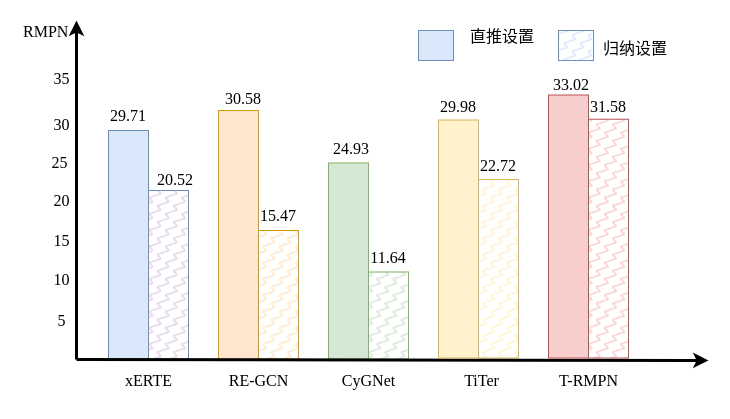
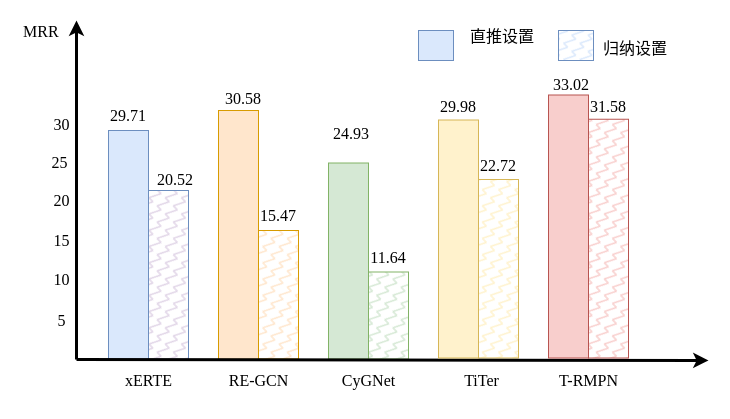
  <mxCell id="0" />
  <mxCell id="1" parent="0" />
  <mxCell id="2" value="" style="whiteSpace=wrap;fillColor=#dae8fc;gradientDirection=east;strokeColor=#6c8ebf;html=1;fontFamily=Times New Roman;fontSize=16;" parent="1" vertex="1"><mxGeometry x="108" y="130" width="40" height="228.75" as="geometry" /></mxCell>
  <mxCell id="3" value="" style="whiteSpace=wrap;fillColor=#E1D5E7;gradientDirection=east;strokeColor=#6c8ebf;html=1;shadow=0;fillStyle=zigzag-line;textShadow=0;fontFamily=Times New Roman;fontSize=16;" parent="1" vertex="1"><mxGeometry x="148" y="190" width="40" height="168.75" as="geometry" /></mxCell>
  <mxCell id="4" value="" style="edgeStyle=none;html=1;fontColor=#000000;strokeWidth=3;strokeColor=#000000;fontFamily=Times New Roman;fontSize=16;" parent="1" edge="1"><mxGeometry width="100" height="100" relative="1" as="geometry"><mxPoint x="76" y="359" as="sourcePoint" /><mxPoint x="76" y="20" as="targetPoint" /></mxGeometry></mxCell>
  <mxCell id="5" value="" style="whiteSpace=wrap;fillColor=#ffe6cc;gradientDirection=east;strokeColor=#d79b00;html=1;fillStyle=zigzag-line;fontFamily=Times New Roman;fontSize=16;" parent="1" vertex="1"><mxGeometry x="258" y="230" width="40" height="128.5" as="geometry" /></mxCell>
  <mxCell id="6" value="" style="whiteSpace=wrap;fillColor=#d5e8d4;gradientDirection=east;strokeColor=#82b366;html=1;fillStyle=zigzag-line;fontFamily=Times New Roman;fontSize=16;" parent="1" vertex="1"><mxGeometry x="368" y="271.5" width="40" height="87" as="geometry" /></mxCell>
  <mxCell id="7" value="" style="whiteSpace=wrap;fillColor=#f8cecc;gradientDirection=east;strokeColor=#b85450;html=1;fillStyle=zigzag-line;fontFamily=Times New Roman;fontSize=16;" parent="1" vertex="1"><mxGeometry x="588" y="118.75" width="40" height="238.75" as="geometry" /></mxCell>
  <mxCell id="8" value="" style="whiteSpace=wrap;fillColor=#fff2cc;gradientDirection=east;strokeColor=#d6b656;html=1;fillStyle=zigzag-line;fontFamily=Times New Roman;fontSize=16;" parent="1" vertex="1"><mxGeometry x="478" y="179" width="40" height="178.5" as="geometry" /></mxCell>
  <mxCell id="9" value="" style="whiteSpace=wrap;fillColor=#ffe6cc;gradientDirection=east;strokeColor=#d79b00;html=1;fontFamily=Times New Roman;fontSize=16;" parent="1" vertex="1"><mxGeometry x="218" y="110" width="40" height="248.75" as="geometry" /></mxCell>
  <mxCell id="10" value="" style="whiteSpace=wrap;fillColor=#d5e8d4;gradientDirection=east;strokeColor=#82b366;html=1;fontFamily=Times New Roman;fontSize=16;" parent="1" vertex="1"><mxGeometry x="328" y="162.5" width="40" height="196" as="geometry" /></mxCell>
  <mxCell id="11" value="" style="edgeStyle=none;html=1;fontColor=#000000;strokeWidth=3;strokeColor=#000000;fontFamily=Times New Roman;fontSize=16;" parent="1" edge="1"><mxGeometry width="100" height="100" relative="1" as="geometry"><mxPoint x="76" y="359" as="sourcePoint" /><mxPoint x="708" y="360" as="targetPoint" /></mxGeometry></mxCell>
  <mxCell id="12" value="" style="whiteSpace=wrap;fillColor=#dae8fc;gradientDirection=east;strokeColor=#6c8ebf;html=1;fillStyle=zigzag-line;" parent="1" vertex="1"><mxGeometry x="558" y="30" width="35.0" height="30.0" as="geometry" /></mxCell>
  <mxCell id="13" value="" style="whiteSpace=wrap;fillColor=#dae8fc;gradientDirection=east;strokeColor=#6c8ebf;html=1;" parent="1" vertex="1"><mxGeometry x="418" y="30" width="35.0" height="30.0" as="geometry" /></mxCell>
  <mxCell id="14" value="&lt;font style=&quot;font-size: 16px;&quot; face=&quot;宋体&quot;&gt;直推设置&lt;/font&gt;" style="text;spacingTop=-5;html=1;points=[];fontSize=15;" parent="1" vertex="1"><mxGeometry x="468" y="25" width="80" height="20" as="geometry" /></mxCell>
  <mxCell id="15" value="&lt;font style=&quot;font-size: 16px;&quot; face=&quot;宋体&quot;&gt;归纳设置&lt;/font&gt;" style="text;spacingTop=-5;html=1;points=[];fontSize=15;" parent="1" vertex="1"><mxGeometry x="601" y="37" width="80" height="20" as="geometry" /></mxCell>
- <mxCell id="16" value="&lt;font&gt;RMPN&lt;/font&gt;" style="text;spacingTop=-5;html=1;fontSize=16;fontStyle=0;points=[];fontFamily=Times New Roman;" parent="1" vertex="1"><mxGeometry x="20.5" y="20" width="80" height="20" as="geometry" /></mxCell>
+ <mxCell id="16" value="&lt;font&gt;MRR&lt;/font&gt;" style="text;spacingTop=-5;html=1;fontSize=16;fontStyle=0;points=[];fontFamily=Times New Roman;" parent="1" vertex="1"><mxGeometry x="20.5" y="20" width="80" height="20" as="geometry" /></mxCell>
  <mxCell id="17" value="5" style="text;spacingTop=-5;align=center;verticalAlign=middle;fontStyle=0;html=1;fontSize=16;points=[];fontFamily=Times New Roman;" parent="1" vertex="1"><mxGeometry x="45.5" y="299" width="30" height="46" as="geometry" /></mxCell>
  <mxCell id="18" value="" style="whiteSpace=wrap;fillColor=#f8cecc;gradientDirection=east;strokeColor=#b85450;html=1;fontFamily=Times New Roman;fontSize=16;" parent="1" vertex="1"><mxGeometry x="548" y="94.5" width="40" height="263" as="geometry" /></mxCell>
  <mxCell id="19" value="" style="whiteSpace=wrap;fillColor=#fff2cc;gradientDirection=east;strokeColor=#d6b656;html=1;fontFamily=Times New Roman;fontSize=16;" parent="1" vertex="1"><mxGeometry x="438" y="119.5" width="40" height="238" as="geometry" /></mxCell>
  <mxCell id="20" value="TiTer" style="text;spacingTop=-5;align=center;verticalAlign=middle;fontStyle=0;html=1;fontSize=16;points=[];strokeColor=none;fontFamily=Times New Roman;" parent="1" vertex="1"><mxGeometry x="420.5" y="367" width="120" height="30" as="geometry" /></mxCell>
  <mxCell id="21" value="&lt;font&gt;29.71&lt;/font&gt;" style="text;html=1;align=center;verticalAlign=middle;whiteSpace=wrap;rounded=0;fontFamily=Times New Roman;fontSize=16;fontColor=default;labelBackgroundColor=none;" vertex="1" parent="1"><mxGeometry x="88" y="100" width="80" height="30" as="geometry" /></mxCell>
  <mxCell id="22" value="RE-GCN" style="text;spacingTop=-5;align=center;verticalAlign=middle;fontStyle=0;html=1;fontSize=16;points=[];strokeColor=none;fontFamily=Times New Roman;" vertex="1" parent="1"><mxGeometry x="198" y="367" width="120" height="30" as="geometry" /></mxCell>
  <mxCell id="23" value="xERTE" style="text;spacingTop=-5;align=center;verticalAlign=middle;fontStyle=0;html=1;fontSize=16;points=[];strokeColor=none;fontFamily=Times New Roman;" vertex="1" parent="1"><mxGeometry x="88" y="367" width="120" height="30" as="geometry" /></mxCell>
  <mxCell id="24" value="CyGNet" style="text;spacingTop=-5;align=center;verticalAlign=middle;fontStyle=0;html=1;fontSize=16;points=[];strokeColor=none;fontFamily=Times New Roman;" vertex="1" parent="1"><mxGeometry x="308" y="367" width="120" height="30" as="geometry" /></mxCell>
  <mxCell id="25" value="T-RMPN" style="text;spacingTop=-5;align=center;verticalAlign=middle;fontStyle=0;html=1;fontSize=16;points=[];strokeColor=none;fontFamily=Times New Roman;" vertex="1" parent="1"><mxGeometry x="528" y="367" width="120" height="30" as="geometry" /></mxCell>
  <mxCell id="26" value="&lt;font&gt;30.58&lt;/font&gt;" style="text;html=1;align=center;verticalAlign=middle;whiteSpace=wrap;rounded=0;fontFamily=Times New Roman;fontSize=16;fontColor=default;labelBackgroundColor=none;" vertex="1" parent="1"><mxGeometry x="203" y="83" width="80" height="30" as="geometry" /></mxCell>
- <mxCell id="27" value="&lt;font&gt;24.93&lt;/font&gt;" style="text;html=1;align=center;verticalAlign=middle;whiteSpace=wrap;rounded=0;fontFamily=Times New Roman;fontSize=16;fontColor=default;labelBackgroundColor=none;" vertex="1" parent="1"><mxGeometry x="310.5" y="132.5" width="80" height="30" as="geometry" /></mxCell>
+ <mxCell id="27" value="&lt;font&gt;24.93&lt;/font&gt;" style="text;html=1;align=center;verticalAlign=middle;whiteSpace=wrap;rounded=0;fontFamily=Times New Roman;fontSize=16;fontColor=default;labelBackgroundColor=none;" vertex="1" parent="1"><mxGeometry x="310.5" y="117.5" width="80" height="30" as="geometry" /></mxCell>
  <mxCell id="28" value="&lt;font&gt;29.98&lt;/font&gt;" style="text;html=1;align=center;verticalAlign=middle;whiteSpace=wrap;rounded=0;fontFamily=Times New Roman;fontSize=16;fontColor=default;labelBackgroundColor=none;" vertex="1" parent="1"><mxGeometry x="418" y="90.5" width="80" height="30" as="geometry" /></mxCell>
  <mxCell id="29" value="&lt;font&gt;33.02&lt;/font&gt;" style="text;html=1;align=center;verticalAlign=middle;whiteSpace=wrap;rounded=0;fontFamily=Times New Roman;fontSize=16;fontColor=default;labelBackgroundColor=none;" vertex="1" parent="1"><mxGeometry x="531" y="69" width="80" height="30" as="geometry" /></mxCell>
  <mxCell id="30" value="&lt;font&gt;20.52&lt;/font&gt;" style="text;html=1;align=center;verticalAlign=middle;whiteSpace=wrap;rounded=0;fontFamily=Times New Roman;fontSize=16;fontColor=default;labelBackgroundColor=none;" vertex="1" parent="1"><mxGeometry x="135" y="164" width="80" height="30" as="geometry" /></mxCell>
  <mxCell id="31" value="&lt;font&gt;15.47&lt;/font&gt;" style="text;html=1;align=center;verticalAlign=middle;whiteSpace=wrap;rounded=0;fontFamily=Times New Roman;fontSize=16;fontColor=default;labelBackgroundColor=none;" vertex="1" parent="1"><mxGeometry x="238" y="200" width="80" height="30" as="geometry" /></mxCell>
  <mxCell id="32" value="&lt;font&gt;11.64&lt;/font&gt;" style="text;html=1;align=center;verticalAlign=middle;whiteSpace=wrap;rounded=0;fontFamily=Times New Roman;fontSize=16;fontColor=default;labelBackgroundColor=none;" vertex="1" parent="1"><mxGeometry x="348" y="241.5" width="80" height="30" as="geometry" /></mxCell>
  <mxCell id="33" value="&lt;font&gt;22.72&lt;/font&gt;" style="text;html=1;align=center;verticalAlign=middle;whiteSpace=wrap;rounded=0;fontFamily=Times New Roman;fontSize=16;fontColor=default;labelBackgroundColor=none;" vertex="1" parent="1"><mxGeometry x="458" y="150" width="80" height="30" as="geometry" /></mxCell>
  <mxCell id="34" value="&lt;font&gt;31.58&lt;/font&gt;" style="text;html=1;align=center;verticalAlign=middle;whiteSpace=wrap;rounded=0;fontFamily=Times New Roman;fontSize=16;fontColor=default;labelBackgroundColor=none;" vertex="1" parent="1"><mxGeometry x="568" y="90.5" width="80" height="30" as="geometry" /></mxCell>
  <mxCell id="35" value="10" style="text;spacingTop=-5;align=center;verticalAlign=middle;fontStyle=0;html=1;fontSize=16;points=[];fontFamily=Times New Roman;" vertex="1" parent="1"><mxGeometry x="45.5" y="258" width="30" height="46" as="geometry" /></mxCell>
  <mxCell id="36" value="15" style="text;spacingTop=-5;align=center;verticalAlign=middle;fontStyle=0;html=1;fontSize=16;points=[];fontFamily=Times New Roman;" vertex="1" parent="1"><mxGeometry x="45.5" y="219" width="30" height="46" as="geometry" /></mxCell>
  <mxCell id="37" value="20" style="text;spacingTop=-5;align=center;verticalAlign=middle;fontStyle=0;html=1;fontSize=16;points=[];fontFamily=Times New Roman;" vertex="1" parent="1"><mxGeometry x="45.5" y="179" width="30" height="46" as="geometry" /></mxCell>
  <mxCell id="38" value="30" style="text;spacingTop=-5;align=center;verticalAlign=middle;fontStyle=0;html=1;fontSize=16;points=[];fontFamily=Times New Roman;" vertex="1" parent="1"><mxGeometry x="45.5" y="103" width="30" height="46" as="geometry" /></mxCell>
  <mxCell id="39" value="25" style="text;spacingTop=-5;align=center;verticalAlign=middle;fontStyle=0;html=1;fontSize=16;points=[];fontFamily=Times New Roman;" vertex="1" parent="1"><mxGeometry x="44" y="141" width="30" height="46" as="geometry" /></mxCell>
- <mxCell id="40" value="35" style="text;spacingTop=-5;align=center;verticalAlign=middle;fontStyle=0;html=1;fontSize=16;points=[];fontFamily=Times New Roman;" vertex="1" parent="1"><mxGeometry x="45.5" y="57" width="30" height="46" as="geometry" /></mxCell>
